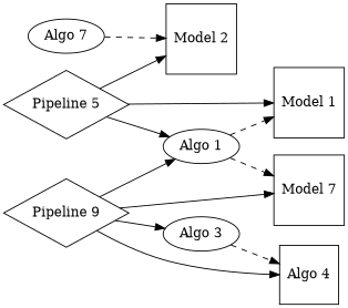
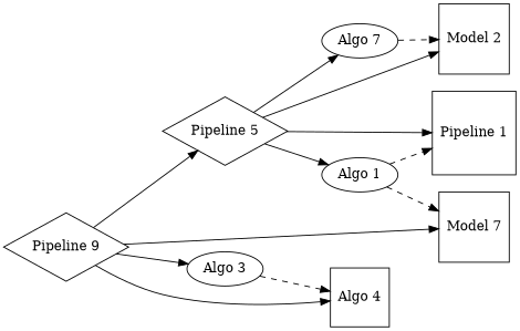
  digraph {
    rankdir=LR
    node [shape=square]
    n1 [height=1 label="Pipeline 5" shape=diamond]
    "Algo 1" [shape=""]
-   "Model 1"
+   "Model 1" [label="Pipeline 1"]
    n4 [label="Algo 7" shape=""]
    "Model 2"
    n6 [label="Model 7"]
    n7 [height=1 label="Pipeline 9" shape=diamond]
    "Algo 3" [shape=""]
    n9 [label="Algo 4"]
    n1 -> "Algo 1"
    n1 -> "Model 1"
+   n1 -> n4
    n1 -> "Model 2"
    "Algo 1" -> "Model 1" [style=dashed]
    "Algo 1" -> n6 [style=dashed]
    n4 -> "Model 2" [style=dashed]
-   n7 -> "Algo 1"
+   n7 -> n1
    n7 -> n6
    n7 -> "Algo 3"
    n7 -> n9
    "Algo 3" -> n9 [style=dashed]
  }
